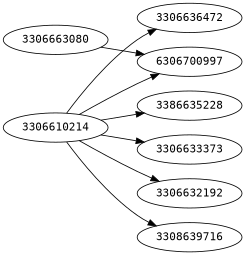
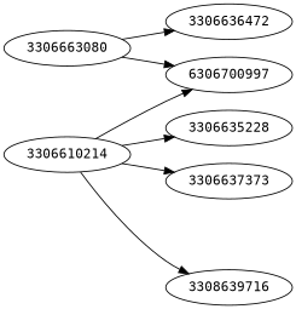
  strict digraph {
    fontname="DejaVu Sans Mono"
    rankdir=LR
    node [fontname="DejaVu Sans Mono"]
    edge [fontname="DejaVu Sans Mono"]
    3306610214
-   3306632192
    n3 [label=3306636472]
    n4 [label=3308639716]
    n5 [label=6306700997]
-   3306635228 [label=3386635228]
-   3306637373 [label=3306633373]
+   3306635228
+   3306637373
    3306663080
-   3306610214 -> 3306632192
-   3306610214 -> n3
+   3306663080 -> n3
    3306610214 -> n4
    3306610214 -> n5
    3306610214 -> 3306635228
    3306610214 -> 3306637373
    3306663080 -> n5
  }
